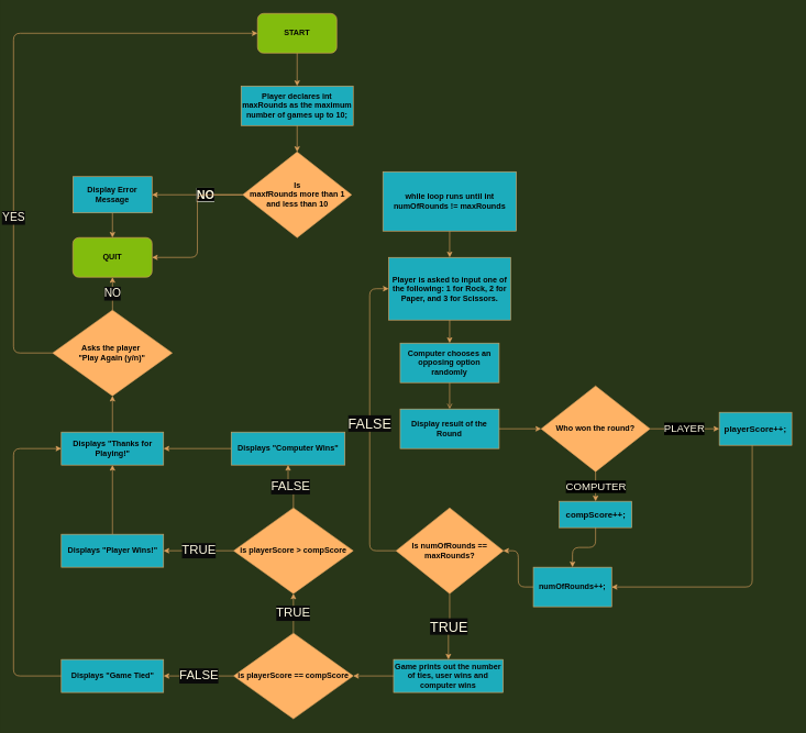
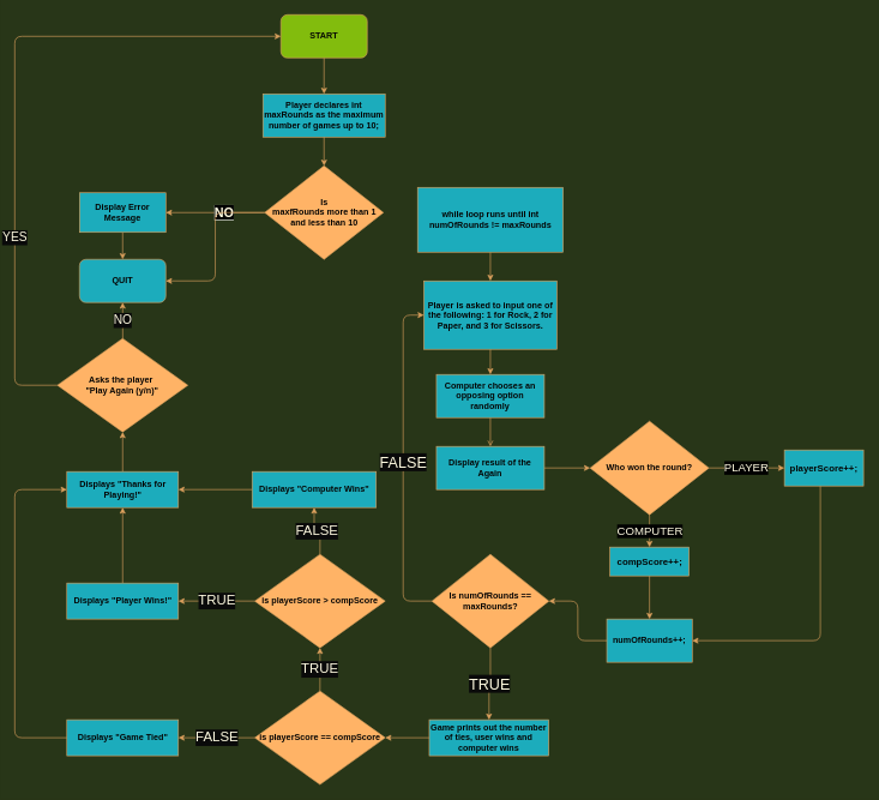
  <mxCell id="0" />
  <mxCell id="1" parent="0" />
  <mxCell id="2" style="edgeStyle=orthogonalEdgeStyle;curved=0;rounded=1;sketch=0;orthogonalLoop=1;jettySize=auto;html=1;exitX=0.5;exitY=1;exitDx=0;exitDy=0;entryX=0.5;entryY=0;entryDx=0;entryDy=0;fontColor=#FEFAE0;strokeColor=#DDA15E;fillColor=#BC6C25;" parent="1" source="3" target="5" edge="1"><mxGeometry relative="1" as="geometry" /></mxCell>
  <mxCell id="3" value="START" style="rounded=1;whiteSpace=wrap;html=1;fillColor=#82BC0D;strokeColor=#DDA15E;fontColor=#050504;fontStyle=1" parent="1" vertex="1"><mxGeometry x="390.01" y="20" width="120" height="60" as="geometry" /></mxCell>
  <mxCell id="4" style="edgeStyle=orthogonalEdgeStyle;curved=0;rounded=1;sketch=0;orthogonalLoop=1;jettySize=auto;html=1;exitX=0.5;exitY=1;exitDx=0;exitDy=0;entryX=0.5;entryY=0;entryDx=0;entryDy=0;fontColor=#FEFAE0;strokeColor=#DDA15E;fillColor=#BC6C25;" parent="1" source="5" target="9" edge="1"><mxGeometry relative="1" as="geometry" /></mxCell>
  <mxCell id="5" value="Player declares int maxRounds as the maximum number of games up to 10;" style="rounded=0;whiteSpace=wrap;html=1;sketch=0;fontColor=#050504;strokeColor=#DDA15E;fillColor=#1CACBC;fontStyle=1" parent="1" vertex="1"><mxGeometry x="365" y="130" width="170" height="60" as="geometry" /></mxCell>
  <mxCell id="6" style="edgeStyle=orthogonalEdgeStyle;curved=0;rounded=1;sketch=0;orthogonalLoop=1;jettySize=auto;html=1;exitX=0;exitY=0.5;exitDx=0;exitDy=0;fontColor=#FEFAE0;strokeColor=#DDA15E;fillColor=#BC6C25;entryX=1;entryY=0.5;entryDx=0;entryDy=0;" parent="1" source="9" target="11" edge="1"><mxGeometry relative="1" as="geometry"><mxPoint x="240" y="375" as="targetPoint" /></mxGeometry></mxCell>
  <mxCell id="7" value="&lt;span style=&quot;background-color: rgb(0, 0, 0); font-size: 18px;&quot;&gt;NO&lt;/span&gt;" style="edgeLabel;html=1;align=center;verticalAlign=middle;resizable=0;points=[];fontColor=#FEFAE0;fontStyle=1;fontSize=18;" parent="6" vertex="1" connectable="0"><mxGeometry x="-0.172" y="-1" relative="1" as="geometry"><mxPoint as="offset" /></mxGeometry></mxCell>
  <mxCell id="8" style="edgeStyle=orthogonalEdgeStyle;curved=0;rounded=1;sketch=0;orthogonalLoop=1;jettySize=auto;html=1;fontSize=18;fontColor=#FEFAE0;strokeColor=#DDA15E;fillColor=#BC6C25;" parent="1" source="9" target="12" edge="1"><mxGeometry relative="1" as="geometry" /></mxCell>
  <mxCell id="9" value="Is&lt;br&gt;maxfRounds more than 1&lt;br&gt;and less than 10" style="rhombus;whiteSpace=wrap;html=1;rounded=0;sketch=0;fontColor=#050504;strokeColor=#DDA15E;fillColor=#FFB366;fontStyle=1" parent="1" vertex="1"><mxGeometry x="367.51" y="230" width="165" height="130" as="geometry" /></mxCell>
  <mxCell id="10" style="edgeStyle=orthogonalEdgeStyle;curved=0;rounded=1;sketch=0;orthogonalLoop=1;jettySize=auto;html=1;exitX=0.5;exitY=1;exitDx=0;exitDy=0;entryX=0.5;entryY=0;entryDx=0;entryDy=0;fontSize=18;fontColor=#FEFAE0;strokeColor=#DDA15E;fillColor=#BC6C25;" parent="1" source="11" target="12" edge="1"><mxGeometry relative="1" as="geometry"><mxPoint x="200" y="440" as="targetPoint" /><Array as="points" /></mxGeometry></mxCell>
  <mxCell id="11" value="Display Error Message" style="rounded=0;whiteSpace=wrap;html=1;sketch=0;fontColor=#050504;strokeColor=#DDA15E;fillColor=#1CACBC;fontStyle=1" parent="1" vertex="1"><mxGeometry x="110" y="267.5" width="120" height="55" as="geometry" /></mxCell>
- <mxCell id="12" value="QUIT" style="rounded=1;whiteSpace=wrap;html=1;fillColor=#82BC0D;strokeColor=#DDA15E;fontColor=#050504;fontStyle=1" parent="1" vertex="1"><mxGeometry x="110" y="360" width="120" height="60" as="geometry" /></mxCell>
+ <mxCell id="12" value="QUIT" style="rounded=1;whiteSpace=wrap;html=1;fillColor=#1cacbc;strokeColor=#DDA15E;fontColor=#050504;fontStyle=1;" parent="1" vertex="1"><mxGeometry x="110" y="360" width="120" height="60" as="geometry" /></mxCell>
  <mxCell id="13" style="edgeStyle=orthogonalEdgeStyle;curved=0;rounded=1;sketch=0;orthogonalLoop=1;jettySize=auto;html=1;exitX=0.5;exitY=1;exitDx=0;exitDy=0;entryX=0.5;entryY=0;entryDx=0;entryDy=0;fontSize=18;fontColor=#FEFAE0;strokeColor=#DDA15E;fillColor=#BC6C25;" parent="1" source="14" target="16" edge="1"><mxGeometry relative="1" as="geometry" /></mxCell>
  <mxCell id="14" value="Player is asked to input one of the following: 1 for Rock, 2 for Paper, and 3 for Scissors." style="rounded=0;whiteSpace=wrap;html=1;sketch=0;fontColor=#050504;strokeColor=#DDA15E;fillColor=#1CACBC;fontStyle=1" parent="1" vertex="1"><mxGeometry x="588.76" y="390" width="185" height="95" as="geometry" /></mxCell>
  <mxCell id="15" style="edgeStyle=orthogonalEdgeStyle;curved=0;rounded=1;sketch=0;orthogonalLoop=1;jettySize=auto;html=1;exitX=0.5;exitY=1;exitDx=0;exitDy=0;entryX=0.5;entryY=0;entryDx=0;entryDy=0;fontSize=18;fontColor=#FEFAE0;strokeColor=#DDA15E;fillColor=#BC6C25;endArrow=open;" parent="1" source="16" target="18" edge="1"><mxGeometry relative="1" as="geometry" /></mxCell>
  <mxCell id="16" value="Computer chooses an opposing option randomly" style="rounded=0;whiteSpace=wrap;html=1;sketch=0;fontColor=#050504;strokeColor=#DDA15E;fillColor=#1CACBC;fontStyle=1" parent="1" vertex="1"><mxGeometry x="606.25" y="520" width="150" height="60" as="geometry" /></mxCell>
  <mxCell id="17" value="" style="edgeStyle=orthogonalEdgeStyle;curved=0;rounded=1;sketch=0;orthogonalLoop=1;jettySize=auto;html=1;fontSize=18;fontColor=#FEFAE0;strokeColor=#DDA15E;fillColor=#BC6C25;" parent="1" source="18" target="24" edge="1"><mxGeometry relative="1" as="geometry" /></mxCell>
- <mxCell id="18" value="Display result of the Round" style="rounded=0;whiteSpace=wrap;html=1;sketch=0;fontColor=#050504;strokeColor=#DDA15E;fillColor=#1CACBC;fontStyle=1" parent="1" vertex="1"><mxGeometry x="606.25" y="620" width="150" height="60" as="geometry" /></mxCell>
+ <mxCell id="18" value="Display result of the Again" style="rounded=0;whiteSpace=wrap;html=1;sketch=0;fontColor=#050504;strokeColor=#DDA15E;fillColor=#1CACBC;fontStyle=1" parent="1" vertex="1"><mxGeometry x="606.25" y="620" width="150" height="60" as="geometry" /></mxCell>
  <mxCell id="19" value="Is numOfRounds == maxRounds?" style="rhombus;whiteSpace=wrap;html=1;rounded=0;sketch=0;fontColor=#050504;strokeColor=#DDA15E;fillColor=#FFB366;fontStyle=1" parent="1" vertex="1"><mxGeometry x="600.01" y="770" width="162.5" height="130" as="geometry" /></mxCell>
  <mxCell id="20" style="edgeStyle=orthogonalEdgeStyle;curved=0;rounded=1;sketch=0;orthogonalLoop=1;jettySize=auto;html=1;exitX=0.5;exitY=1;exitDx=0;exitDy=0;entryX=0.5;entryY=0;entryDx=0;entryDy=0;fontSize=18;fontColor=#FEFAE0;strokeColor=#DDA15E;fillColor=#BC6C25;" parent="1" source="21" target="14" edge="1"><mxGeometry relative="1" as="geometry" /></mxCell>
  <mxCell id="21" value="while loop runs until int numOfRounds != maxRounds" style="rounded=0;whiteSpace=wrap;html=1;sketch=0;fontColor=#050504;strokeColor=#DDA15E;fillColor=#1CACBC;fontStyle=1" parent="1" vertex="1"><mxGeometry x="580.01" y="260" width="202.5" height="90" as="geometry" /></mxCell>
  <mxCell id="22" value="COMPUTER" style="edgeStyle=orthogonalEdgeStyle;curved=0;rounded=1;sketch=0;orthogonalLoop=1;jettySize=auto;html=1;exitX=0.5;exitY=1;exitDx=0;exitDy=0;entryX=0.5;entryY=0;entryDx=0;entryDy=0;labelBackgroundColor=#000000;fontSize=16;fontColor=#FEFAE0;strokeColor=#DDA15E;fillColor=#BC6C25;" parent="1" source="24" target="28" edge="1"><mxGeometry relative="1" as="geometry" /></mxCell>
  <mxCell id="23" value="PLAYER" style="edgeStyle=orthogonalEdgeStyle;curved=0;rounded=1;sketch=0;orthogonalLoop=1;jettySize=auto;html=1;exitX=1;exitY=0.5;exitDx=0;exitDy=0;labelBackgroundColor=#000000;fontSize=16;fontColor=#FEFAE0;strokeColor=#DDA15E;fillColor=#BC6C25;" parent="1" source="24" target="26" edge="1"><mxGeometry relative="1" as="geometry" /></mxCell>
  <mxCell id="24" value="Who won the round?" style="rhombus;whiteSpace=wrap;html=1;rounded=0;sketch=0;fontColor=#050504;strokeColor=#DDA15E;fillColor=#FFB366;fontStyle=1" parent="1" vertex="1"><mxGeometry x="820.01" y="585" width="165" height="130" as="geometry" /></mxCell>
  <mxCell id="25" style="edgeStyle=orthogonalEdgeStyle;curved=0;rounded=1;sketch=0;orthogonalLoop=1;jettySize=auto;html=1;entryX=1;entryY=0.5;entryDx=0;entryDy=0;labelBackgroundColor=#0A0A0A;fontSize=21;fontColor=#FEFAE0;strokeColor=#DDA15E;fillColor=#BC6C25;" parent="1" source="26" target="30" edge="1"><mxGeometry relative="1" as="geometry"><Array as="points"><mxPoint x="1140" y="890" /></Array></mxGeometry></mxCell>
  <mxCell id="26" value="playerScore++;" style="rounded=0;whiteSpace=wrap;html=1;sketch=0;fontColor=#050504;strokeColor=#DDA15E;fillColor=#1CACBC;fontSize=13;fontStyle=1" parent="1" vertex="1"><mxGeometry x="1090" y="625" width="110" height="50" as="geometry" /></mxCell>
  <mxCell id="27" style="edgeStyle=orthogonalEdgeStyle;curved=0;rounded=1;sketch=0;orthogonalLoop=1;jettySize=auto;html=1;entryX=0.5;entryY=0;entryDx=0;entryDy=0;labelBackgroundColor=#0A0A0A;fontSize=21;fontColor=#FEFAE0;strokeColor=#DDA15E;fillColor=#BC6C25;" parent="1" source="28" target="30" edge="1"><mxGeometry relative="1" as="geometry" /></mxCell>
  <mxCell id="28" value="compScore++;" style="rounded=0;whiteSpace=wrap;html=1;sketch=0;fontColor=#050504;strokeColor=#DDA15E;fillColor=#1CACBC;fontSize=13;fontStyle=1" parent="1" vertex="1"><mxGeometry x="847.51" y="760" width="110" height="40" as="geometry" /></mxCell>
  <mxCell id="29" style="edgeStyle=orthogonalEdgeStyle;curved=0;rounded=1;sketch=0;orthogonalLoop=1;jettySize=auto;html=1;entryX=1;entryY=0.5;entryDx=0;entryDy=0;labelBackgroundColor=#0A0A0A;fontSize=21;fontColor=#FEFAE0;strokeColor=#DDA15E;fillColor=#BC6C25;" parent="1" source="30" target="19" edge="1"><mxGeometry relative="1" as="geometry" /></mxCell>
- <mxCell id="30" value="numOfRounds++;" style="rounded=0;whiteSpace=wrap;html=1;sketch=0;fontColor=#050504;strokeColor=#DDA15E;fillColor=#1CACBC;fontStyle=1" parent="1" vertex="1"><mxGeometry x="808.13" y="860" width="118.75" height="60" as="geometry" /></mxCell>
+ <mxCell id="30" value="numOfRounds++;" style="rounded=0;whiteSpace=wrap;html=1;sketch=0;fontColor=#050504;strokeColor=#DDA15E;fillColor=#1CACBC;fontStyle=1" parent="1" vertex="1"><mxGeometry x="843.13" y="860" width="118.75" height="60" as="geometry" /></mxCell>
  <mxCell id="31" value="FALSE" style="edgeStyle=orthogonalEdgeStyle;curved=0;rounded=1;sketch=0;orthogonalLoop=1;jettySize=auto;html=1;labelBackgroundColor=#0A0A0A;fontSize=21;fontColor=#FEFAE0;strokeColor=#DDA15E;fillColor=#BC6C25;entryX=0;entryY=0.5;entryDx=0;entryDy=0;exitX=0;exitY=0.5;exitDx=0;exitDy=0;" parent="1" source="19" target="14" edge="1"><mxGeometry relative="1" as="geometry"><mxPoint x="430" y="760" as="sourcePoint" /><mxPoint x="470" y="710" as="targetPoint" /><Array as="points"><mxPoint x="560" y="835" /><mxPoint x="560" y="438" /></Array></mxGeometry></mxCell>
  <mxCell id="32" value="TRUE" style="edgeStyle=orthogonalEdgeStyle;curved=0;rounded=1;sketch=0;orthogonalLoop=1;jettySize=auto;html=1;labelBackgroundColor=#0A0A0A;fontSize=21;fontColor=#FEFAE0;strokeColor=#DDA15E;fillColor=#BC6C25;exitX=0.5;exitY=1;exitDx=0;exitDy=0;entryX=0.5;entryY=0;entryDx=0;entryDy=0;" parent="1" source="19" target="34" edge="1"><mxGeometry relative="1" as="geometry"><mxPoint x="461.25" y="800" as="sourcePoint" /><mxPoint x="320" y="855" as="targetPoint" /></mxGeometry></mxCell>
  <mxCell id="33" style="edgeStyle=orthogonalEdgeStyle;curved=0;rounded=1;sketch=0;orthogonalLoop=1;jettySize=auto;html=1;entryX=1;entryY=0.5;entryDx=0;entryDy=0;labelBackgroundColor=#0A0A0A;fontSize=21;fontColor=#FEFAE0;strokeColor=#DDA15E;fillColor=#BC6C25;exitX=0;exitY=0.5;exitDx=0;exitDy=0;" parent="1" source="34" target="37" edge="1"><mxGeometry relative="1" as="geometry"><mxPoint x="440" y="1030" as="sourcePoint" /></mxGeometry></mxCell>
  <mxCell id="34" value="Game prints out the number of ties, user wins and computer wins" style="rounded=0;whiteSpace=wrap;html=1;sketch=0;fontColor=#050504;strokeColor=#DDA15E;fillColor=#1CACBC;fontStyle=1" parent="1" vertex="1"><mxGeometry x="596.25" y="1000" width="166.25" height="50" as="geometry" /></mxCell>
  <mxCell id="35" value="FALSE" style="edgeStyle=orthogonalEdgeStyle;curved=0;rounded=1;sketch=0;orthogonalLoop=1;jettySize=auto;html=1;labelBackgroundColor=#0A0A0A;fontSize=19;fontColor=#FEFAE0;strokeColor=#DDA15E;fillColor=#BC6C25;entryX=1;entryY=0.5;entryDx=0;entryDy=0;" parent="1" source="37" target="39" edge="1"><mxGeometry relative="1" as="geometry"><mxPoint x="290" y="1025" as="targetPoint" /></mxGeometry></mxCell>
  <mxCell id="36" value="TRUE" style="edgeStyle=orthogonalEdgeStyle;curved=0;rounded=1;sketch=0;orthogonalLoop=1;jettySize=auto;html=1;exitX=0.5;exitY=0;exitDx=0;exitDy=0;entryX=0.5;entryY=1;entryDx=0;entryDy=0;labelBackgroundColor=#0A0A0A;fontSize=19;fontColor=#FEFAE0;strokeColor=#DDA15E;fillColor=#BC6C25;" parent="1" source="37" target="44" edge="1"><mxGeometry relative="1" as="geometry" /></mxCell>
  <mxCell id="37" value="is playerScore == compScore" style="rhombus;whiteSpace=wrap;html=1;rounded=0;sketch=0;fontColor=#050504;strokeColor=#DDA15E;fillColor=#FFB366;fontStyle=1" parent="1" vertex="1"><mxGeometry x="353.75" y="960" width="181.25" height="130" as="geometry" /></mxCell>
  <mxCell id="38" style="edgeStyle=orthogonalEdgeStyle;curved=0;rounded=1;sketch=0;orthogonalLoop=1;jettySize=auto;html=1;exitX=0;exitY=0.5;exitDx=0;exitDy=0;entryX=0;entryY=0.5;entryDx=0;entryDy=0;labelBackgroundColor=#0A0A0A;fontSize=19;fontColor=#FEFAE0;strokeColor=#DDA15E;fillColor=#BC6C25;" parent="1" source="39" target="48" edge="1"><mxGeometry relative="1" as="geometry"><mxPoint x="70" y="665" as="targetPoint" /><Array as="points"><mxPoint x="20" y="1025" /><mxPoint x="20" y="680" /></Array></mxGeometry></mxCell>
  <mxCell id="39" value="Displays &quot;Game Tied&quot;" style="rounded=0;whiteSpace=wrap;html=1;sketch=0;fontColor=#050504;strokeColor=#DDA15E;fillColor=#1CACBC;fontStyle=1" parent="1" vertex="1"><mxGeometry x="92.5" y="1000" width="155" height="50" as="geometry" /></mxCell>
  <mxCell id="40" style="edgeStyle=orthogonalEdgeStyle;curved=0;rounded=1;sketch=0;orthogonalLoop=1;jettySize=auto;html=1;labelBackgroundColor=#0A0A0A;fontSize=19;fontColor=#FEFAE0;strokeColor=#DDA15E;fillColor=#BC6C25;entryX=0.5;entryY=1;entryDx=0;entryDy=0;" parent="1" source="41" target="48" edge="1"><mxGeometry relative="1" as="geometry"><mxPoint x="170" y="750" as="targetPoint" /></mxGeometry></mxCell>
  <mxCell id="41" value="Displays &quot;Player Wins!&quot;" style="rounded=0;whiteSpace=wrap;html=1;sketch=0;fontColor=#050504;strokeColor=#DDA15E;fillColor=#1CACBC;fontStyle=1" parent="1" vertex="1"><mxGeometry x="92.5" y="810" width="155" height="50" as="geometry" /></mxCell>
  <mxCell id="42" style="edgeStyle=orthogonalEdgeStyle;curved=0;rounded=1;sketch=0;orthogonalLoop=1;jettySize=auto;html=1;entryX=1;entryY=0.5;entryDx=0;entryDy=0;labelBackgroundColor=#0A0A0A;fontSize=19;fontColor=#FEFAE0;strokeColor=#DDA15E;fillColor=#BC6C25;" parent="1" source="43" target="48" edge="1"><mxGeometry relative="1" as="geometry"><mxPoint x="251.25" y="665" as="targetPoint" /></mxGeometry></mxCell>
  <mxCell id="43" value="Displays &quot;Computer Wins&quot;" style="rounded=0;whiteSpace=wrap;html=1;sketch=0;fontColor=#050504;strokeColor=#DDA15E;fillColor=#1CACBC;fontStyle=1" parent="1" vertex="1"><mxGeometry x="350" y="655" width="172.51" height="50" as="geometry" /></mxCell>
  <mxCell id="44" value="is playerScore &amp;gt; compScore" style="rhombus;whiteSpace=wrap;html=1;rounded=0;sketch=0;fontColor=#050504;strokeColor=#DDA15E;fillColor=#FFB366;fontStyle=1" parent="1" vertex="1"><mxGeometry x="353.75" y="770" width="181.25" height="130" as="geometry" /></mxCell>
  <mxCell id="45" value="TRUE" style="edgeStyle=orthogonalEdgeStyle;curved=0;rounded=1;sketch=0;orthogonalLoop=1;jettySize=auto;html=1;exitX=0;exitY=0.5;exitDx=0;exitDy=0;entryX=1;entryY=0.5;entryDx=0;entryDy=0;labelBackgroundColor=#0A0A0A;fontSize=19;fontColor=#FEFAE0;strokeColor=#DDA15E;fillColor=#BC6C25;" parent="1" source="44" target="41" edge="1"><mxGeometry relative="1" as="geometry"><mxPoint x="247.495" y="890" as="sourcePoint" /><mxPoint x="247.495" y="820" as="targetPoint" /><Array as="points" /></mxGeometry></mxCell>
  <mxCell id="46" value="FALSE" style="edgeStyle=orthogonalEdgeStyle;curved=0;rounded=1;sketch=0;orthogonalLoop=1;jettySize=auto;html=1;exitX=0.5;exitY=0;exitDx=0;exitDy=0;entryX=0.5;entryY=1;entryDx=0;entryDy=0;labelBackgroundColor=#0A0A0A;fontSize=19;fontColor=#FEFAE0;strokeColor=#DDA15E;fillColor=#BC6C25;" parent="1" source="44" target="43" edge="1"><mxGeometry relative="1" as="geometry"><mxPoint x="449.505" y="760" as="sourcePoint" /><mxPoint x="449.505" y="690" as="targetPoint" /></mxGeometry></mxCell>
  <mxCell id="47" style="edgeStyle=orthogonalEdgeStyle;curved=0;rounded=1;sketch=0;orthogonalLoop=1;jettySize=auto;html=1;entryX=0.5;entryY=1;entryDx=0;entryDy=0;labelBackgroundColor=#0A0A0A;fontSize=19;fontColor=#FEFAE0;strokeColor=#DDA15E;fillColor=#BC6C25;" parent="1" source="48" target="51" edge="1"><mxGeometry relative="1" as="geometry" /></mxCell>
  <mxCell id="48" value="Displays &quot;Thanks for Playing!&quot;" style="rounded=0;whiteSpace=wrap;html=1;sketch=0;fontColor=#050504;strokeColor=#DDA15E;fillColor=#1CACBC;fontStyle=1" parent="1" vertex="1"><mxGeometry x="92.5" y="655" width="155" height="50" as="geometry" /></mxCell>
  <mxCell id="49" value="NO" style="edgeStyle=orthogonalEdgeStyle;curved=0;rounded=1;sketch=0;orthogonalLoop=1;jettySize=auto;html=1;entryX=0.5;entryY=1;entryDx=0;entryDy=0;labelBackgroundColor=#0A0A0A;fontSize=17;fontColor=#FEFAE0;strokeColor=#DDA15E;fillColor=#BC6C25;" parent="1" source="51" target="12" edge="1"><mxGeometry relative="1" as="geometry" /></mxCell>
  <mxCell id="50" value="YES" style="edgeStyle=orthogonalEdgeStyle;curved=0;rounded=1;sketch=0;orthogonalLoop=1;jettySize=auto;html=1;entryX=0;entryY=0.5;entryDx=0;entryDy=0;labelBackgroundColor=#0A0A0A;fontSize=17;fontColor=#FEFAE0;strokeColor=#DDA15E;fillColor=#BC6C25;" parent="1" source="51" target="3" edge="1"><mxGeometry x="-0.422" relative="1" as="geometry"><Array as="points"><mxPoint x="20" y="535" /><mxPoint x="20" y="50" /></Array><mxPoint as="offset" /></mxGeometry></mxCell>
  <mxCell id="51" value="Asks the player&amp;nbsp;&lt;br&gt;&quot;Play Again (y/n)&quot;" style="rhombus;whiteSpace=wrap;html=1;rounded=0;sketch=0;fontColor=#050504;strokeColor=#DDA15E;fillColor=#FFB366;fontStyle=1" parent="1" vertex="1"><mxGeometry x="79.37" y="470" width="181.25" height="130" as="geometry" /></mxCell>
